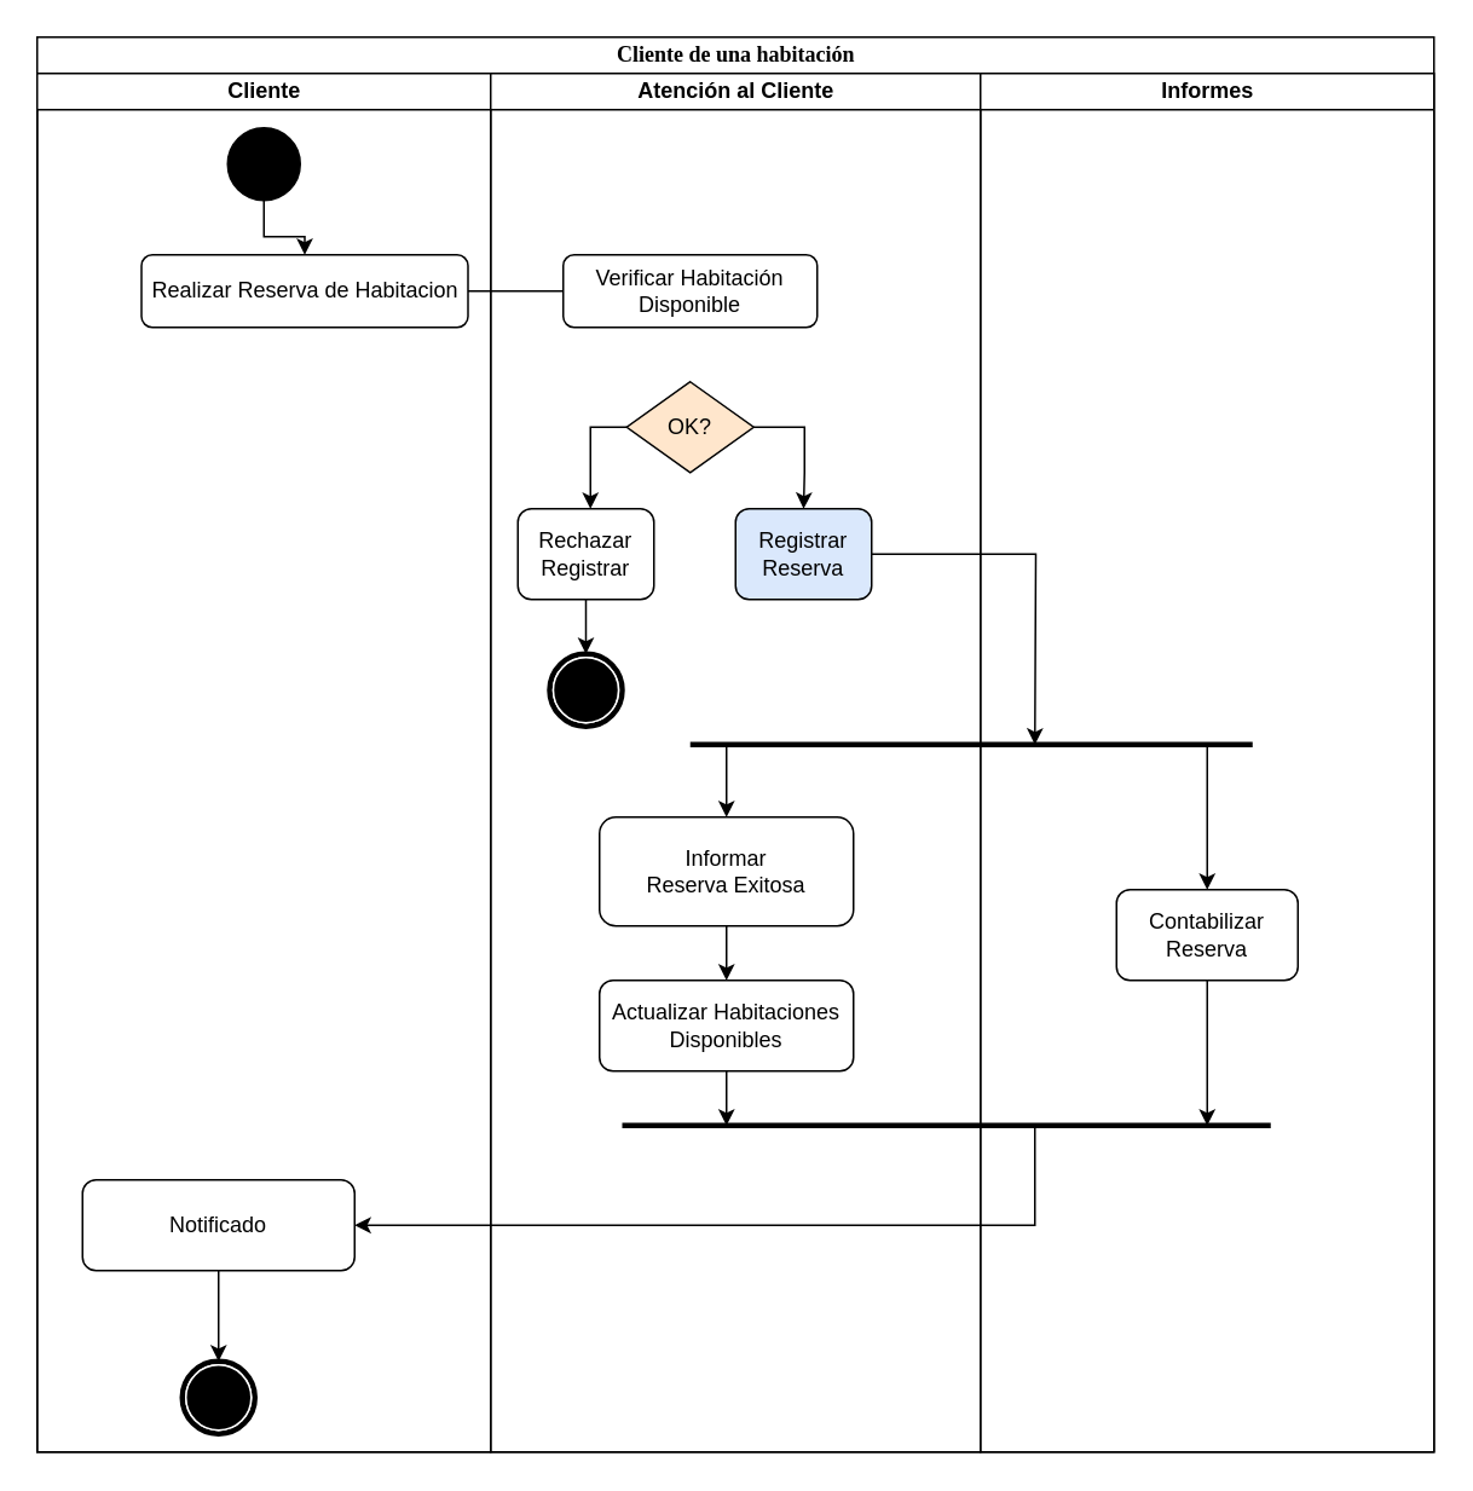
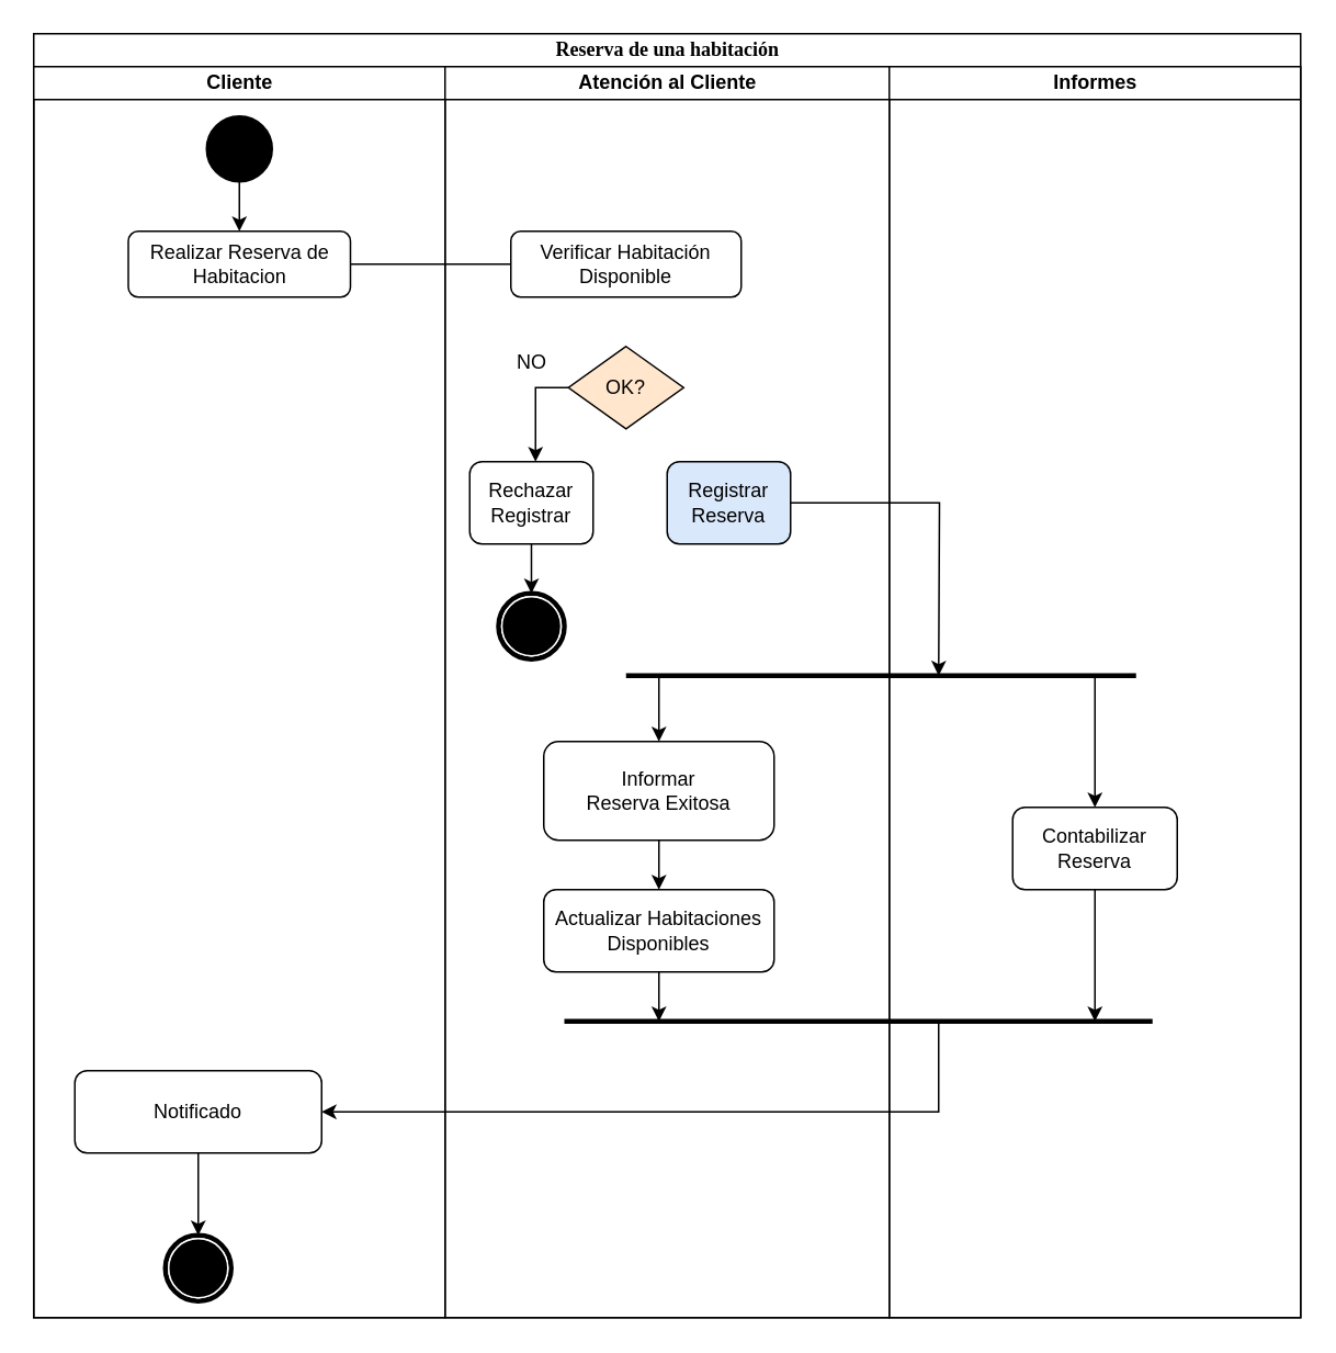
  <mxCell id="0" />
  <mxCell id="1" parent="0" />
- <mxCell id="2" value="Cliente de una habitación" style="swimlane;html=1;childLayout=stackLayout;startSize=20;rounded=0;shadow=0;comic=0;labelBackgroundColor=none;strokeWidth=1;fontFamily=Verdana;fontSize=12;align=center;" parent="1" vertex="1"><mxGeometry x="20" y="20" width="770" height="780" as="geometry" /></mxCell>
+ <mxCell id="2" value="Reserva de una habitación" style="swimlane;html=1;childLayout=stackLayout;startSize=20;rounded=0;shadow=0;comic=0;labelBackgroundColor=none;strokeWidth=1;fontFamily=Verdana;fontSize=12;align=center;" parent="1" vertex="1"><mxGeometry x="20" y="20" width="770" height="780" as="geometry" /></mxCell>
  <mxCell id="3" value="Cliente" style="swimlane;html=1;startSize=20;" parent="2" vertex="1"><mxGeometry y="20" width="250" height="760" as="geometry" /></mxCell>
  <mxCell id="4" style="edgeStyle=orthogonalEdgeStyle;rounded=0;orthogonalLoop=1;jettySize=auto;html=1;" parent="3" source="5" target="6" edge="1"><mxGeometry relative="1" as="geometry" /></mxCell>
  <mxCell id="5" value="" style="ellipse;whiteSpace=wrap;html=1;rounded=0;shadow=0;comic=0;labelBackgroundColor=none;strokeWidth=1;fillColor=#000000;fontFamily=Verdana;fontSize=12;align=center;" parent="3" vertex="1"><mxGeometry x="105" y="30" width="40" height="40" as="geometry" /></mxCell>
- <mxCell id="6" value="Realizar Reserva de Habitacion" style="rounded=1;whiteSpace=wrap;html=1;" parent="3" vertex="1"><mxGeometry x="57.5" y="100" width="180" height="40" as="geometry" /></mxCell>
+ <mxCell id="6" value="Realizar Reserva de Habitacion" style="rounded=1;whiteSpace=wrap;html=1;" parent="3" vertex="1"><mxGeometry x="57.5" y="100" width="135" height="40" as="geometry" /></mxCell>
  <mxCell id="7" value="Notificado" style="rounded=1;whiteSpace=wrap;html=1;" vertex="1" parent="3"><mxGeometry x="25" y="610" width="150" height="50" as="geometry" /></mxCell>
  <mxCell id="8" style="edgeStyle=orthogonalEdgeStyle;rounded=0;orthogonalLoop=1;jettySize=auto;html=1;startArrow=none;startFill=0;endArrow=classic;endFill=1;strokeWidth=1;exitX=0.5;exitY=1;exitDx=0;exitDy=0;entryX=0.5;entryY=0;entryDx=0;entryDy=0;" parent="3" source="7" edge="1" target="9"><mxGeometry relative="1" as="geometry"><mxPoint x="100" y="720.0" as="targetPoint" /><mxPoint x="100" y="670" as="sourcePoint" /></mxGeometry></mxCell>
  <mxCell id="9" value="" style="shape=mxgraph.bpmn.shape;html=1;verticalLabelPosition=bottom;labelBackgroundColor=#ffffff;verticalAlign=top;perimeter=ellipsePerimeter;outline=end;symbol=terminate;rounded=0;shadow=0;comic=0;strokeWidth=1;fontFamily=Verdana;fontSize=12;align=center;" parent="3" vertex="1"><mxGeometry x="80" y="710" width="40" height="40" as="geometry" /></mxCell>
  <mxCell id="10" value="Atención al Cliente" style="swimlane;html=1;startSize=20;" parent="2" vertex="1"><mxGeometry x="250" y="20" width="270" height="760" as="geometry" /></mxCell>
  <mxCell id="11" value="" style="shape=mxgraph.bpmn.shape;html=1;verticalLabelPosition=bottom;labelBackgroundColor=#ffffff;verticalAlign=top;perimeter=ellipsePerimeter;outline=end;symbol=terminate;rounded=0;shadow=0;comic=0;strokeWidth=1;fontFamily=Verdana;fontSize=12;align=center;" parent="10" vertex="1"><mxGeometry x="32.5" y="320" width="40" height="40" as="geometry" /></mxCell>
  <mxCell id="12" style="edgeStyle=orthogonalEdgeStyle;rounded=0;orthogonalLoop=1;jettySize=auto;html=1;entryX=0.5;entryY=0;entryDx=0;entryDy=0;" parent="10" source="13" target="11" edge="1"><mxGeometry relative="1" as="geometry" /></mxCell>
  <mxCell id="13" value="Rechazar&lt;br&gt;Registrar" style="rounded=1;whiteSpace=wrap;html=1;" parent="10" vertex="1"><mxGeometry x="15" y="240" width="75" height="50" as="geometry" /></mxCell>
  <mxCell id="14" style="edgeStyle=orthogonalEdgeStyle;rounded=0;orthogonalLoop=1;jettySize=auto;html=1;" parent="10" source="17" edge="1"><mxGeometry relative="1" as="geometry"><mxPoint x="55" y="240" as="targetPoint" /><Array as="points"><mxPoint x="55" y="195" /><mxPoint x="55" y="240" /></Array></mxGeometry></mxCell>
  <mxCell id="15" value="&lt;br&gt;" style="edgeLabel;html=1;align=center;verticalAlign=middle;resizable=0;points=[];" parent="14" vertex="1" connectable="0"><mxGeometry x="-0.434" y="4" relative="1" as="geometry"><mxPoint as="offset" /></mxGeometry></mxCell>
- <mxCell id="16" style="edgeStyle=orthogonalEdgeStyle;rounded=0;orthogonalLoop=1;jettySize=auto;html=1;entryX=0.5;entryY=0;entryDx=0;entryDy=0;" parent="10" source="17" target="21" edge="1"><mxGeometry relative="1" as="geometry"><Array as="points"><mxPoint x="173" y="195" /><mxPoint x="173" y="220" /></Array></mxGeometry></mxCell>
  <mxCell id="17" value="OK?" style="rhombus;whiteSpace=wrap;html=1;fillColor=#ffe6cc;" parent="10" vertex="1"><mxGeometry x="75" y="170" width="70" height="50" as="geometry" /></mxCell>
  <mxCell id="18" value="Verificar Habitación Disponible" style="rounded=1;whiteSpace=wrap;html=1;" parent="10" vertex="1"><mxGeometry x="40" y="100" width="140" height="40" as="geometry" /></mxCell>
+ <mxCell id="19" value="NO" style="text;html=1;strokeColor=none;fillColor=none;align=center;verticalAlign=middle;whiteSpace=wrap;rounded=0;" parent="10" vertex="1"><mxGeometry x="33" y="170" width="40" height="20" as="geometry" /></mxCell>
  <mxCell id="20" value="Informar&lt;br&gt;Reserva Exitosa" style="rounded=1;whiteSpace=wrap;html=1;" parent="10" vertex="1"><mxGeometry x="60" y="410" width="140" height="60" as="geometry" /></mxCell>
  <mxCell id="21" value="Registrar&lt;br&gt;Reserva" style="rounded=1;whiteSpace=wrap;html=1;fillColor=#dae8fc;" parent="10" vertex="1"><mxGeometry x="135" y="240" width="75" height="50" as="geometry" /></mxCell>
  <mxCell id="22" value="Actualizar Habitaciones&lt;br&gt;Disponibles" style="rounded=1;whiteSpace=wrap;html=1;" vertex="1" parent="10"><mxGeometry x="60" y="500" width="140" height="50" as="geometry" /></mxCell>
  <mxCell id="23" value="" style="endArrow=none;html=1;strokeWidth=3;" parent="10" edge="1"><mxGeometry width="50" height="50" relative="1" as="geometry"><mxPoint x="72.5" y="580" as="sourcePoint" /><mxPoint x="430" y="580" as="targetPoint" /></mxGeometry></mxCell>
  <mxCell id="24" value="" style="endArrow=none;html=1;strokeWidth=3;" parent="10" edge="1"><mxGeometry width="50" height="50" relative="1" as="geometry"><mxPoint x="110" y="370" as="sourcePoint" /><mxPoint x="420" y="370" as="targetPoint" /></mxGeometry></mxCell>
  <mxCell id="25" value="Informes" style="swimlane;html=1;startSize=20;" parent="2" vertex="1"><mxGeometry x="520" y="20" width="250" height="760" as="geometry" /></mxCell>
  <mxCell id="26" value="Contabilizar&lt;br&gt;Reserva" style="rounded=1;whiteSpace=wrap;html=1;" parent="25" vertex="1"><mxGeometry x="75" y="450" width="100" height="50" as="geometry" /></mxCell>
  <mxCell id="27" style="edgeStyle=orthogonalEdgeStyle;rounded=0;orthogonalLoop=1;jettySize=auto;html=1;startArrow=classic;startFill=1;endArrow=none;endFill=0;strokeWidth=1;exitX=1;exitY=0.5;exitDx=0;exitDy=0;" parent="25" source="7" edge="1"><mxGeometry relative="1" as="geometry"><mxPoint x="30" y="580" as="targetPoint" /><mxPoint x="125" y="610" as="sourcePoint" /><Array as="points"><mxPoint x="30" y="635" /></Array></mxGeometry></mxCell>
  <mxCell id="28" value="" style="endArrow=none;html=1;exitX=1;exitY=0.5;exitDx=0;exitDy=0;entryX=0;entryY=0.5;entryDx=0;entryDy=0;" parent="2" source="6" target="18" edge="1"><mxGeometry width="50" height="50" relative="1" as="geometry"><mxPoint x="310" y="310" as="sourcePoint" /><mxPoint x="360" y="260" as="targetPoint" /></mxGeometry></mxCell>
  <mxCell id="29" style="edgeStyle=orthogonalEdgeStyle;rounded=0;orthogonalLoop=1;jettySize=auto;html=1;startArrow=none;startFill=0;endArrow=classic;endFill=1;strokeWidth=1;" parent="2" source="21" edge="1"><mxGeometry relative="1" as="geometry"><mxPoint x="550" y="390" as="targetPoint" /></mxGeometry></mxCell>
  <mxCell id="30" style="edgeStyle=orthogonalEdgeStyle;rounded=0;orthogonalLoop=1;jettySize=auto;html=1;startArrow=none;startFill=0;endArrow=classic;endFill=1;strokeWidth=1;entryX=0.5;entryY=0;entryDx=0;entryDy=0;" parent="1" target="26" edge="1"><mxGeometry relative="1" as="geometry"><mxPoint x="675" y="440" as="targetPoint" /><mxPoint x="665" y="410" as="sourcePoint" /><Array as="points"><mxPoint x="665" y="430" /></Array></mxGeometry></mxCell>
  <mxCell id="31" style="edgeStyle=orthogonalEdgeStyle;rounded=0;orthogonalLoop=1;jettySize=auto;html=1;startArrow=classic;startFill=1;endArrow=none;endFill=0;strokeWidth=1;" parent="1" source="20" edge="1"><mxGeometry relative="1" as="geometry"><mxPoint x="400" y="410" as="targetPoint" /></mxGeometry></mxCell>
  <mxCell id="32" style="edgeStyle=orthogonalEdgeStyle;rounded=0;orthogonalLoop=1;jettySize=auto;html=1;startArrow=none;startFill=0;endArrow=classic;endFill=1;strokeWidth=1;" parent="1" source="26" edge="1"><mxGeometry relative="1" as="geometry"><mxPoint x="665" y="620" as="targetPoint" /></mxGeometry></mxCell>
  <mxCell id="33" style="edgeStyle=orthogonalEdgeStyle;rounded=0;orthogonalLoop=1;jettySize=auto;html=1;startArrow=none;startFill=0;endArrow=classic;endFill=1;strokeWidth=1;" parent="1" source="20" edge="1"><mxGeometry relative="1" as="geometry"><mxPoint x="400" y="540" as="targetPoint" /></mxGeometry></mxCell>
  <mxCell id="34" style="edgeStyle=orthogonalEdgeStyle;rounded=0;orthogonalLoop=1;jettySize=auto;html=1;startArrow=none;startFill=0;endArrow=classic;endFill=1;strokeWidth=1;exitX=0.5;exitY=1;exitDx=0;exitDy=0;" edge="1" parent="1" source="22"><mxGeometry relative="1" as="geometry"><mxPoint x="400" y="620" as="targetPoint" /><mxPoint x="410" y="520" as="sourcePoint" /></mxGeometry></mxCell>
